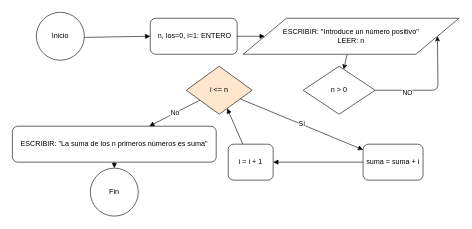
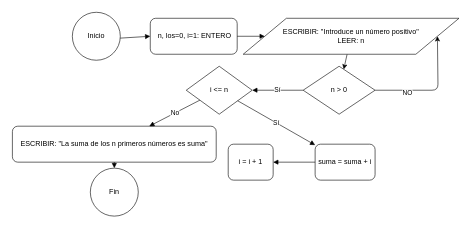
  <mxCell id="0" />
  <mxCell id="1" parent="0" />
- <mxCell id="2" value="Inicio" style="ellipse;whiteSpace=wrap;html=1;aspect=fixed;" parent="1" vertex="1"><mxGeometry x="60" y="20" width="80" height="80" as="geometry" /></mxCell>
+ <mxCell id="2" value="Inicio" style="ellipse;whiteSpace=wrap;html=1;aspect=fixed;" parent="1" vertex="1"><mxGeometry x="120" y="20" width="80" height="80" as="geometry" /></mxCell>
  <mxCell id="3" value="&amp;nbsp;n, los=0, i=1: ENTERO" style="rounded=1;whiteSpace=wrap;html=1;" parent="1" vertex="1"><mxGeometry x="250" y="30" width="145" height="60" as="geometry" /></mxCell>
  <mxCell id="4" value="" style="edgeStyle=none;html=1;" edge="1" parent="1" source="5" target="8"><mxGeometry relative="1" as="geometry" /></mxCell>
  <mxCell id="5" value="ESCRIBIR: &quot;Introduce un número positivo&quot;&lt;br&gt;LEER: n" style="shape=parallelogram;perimeter=parallelogramPerimeter;whiteSpace=wrap;html=1;" parent="1" vertex="1"><mxGeometry x="405" y="30" width="360" height="60" as="geometry" /></mxCell>
  <mxCell id="6" style="edgeStyle=none;html=1;entryX=1;entryY=0.5;entryDx=0;entryDy=0;" edge="1" parent="1" source="8" target="5"><mxGeometry relative="1" as="geometry"><Array as="points"><mxPoint x="730" y="150" /></Array></mxGeometry></mxCell>
  <mxCell id="7" value="NO" style="edgeLabel;html=1;align=center;verticalAlign=middle;resizable=0;points=[];" vertex="1" connectable="0" parent="6"><mxGeometry x="-0.152" y="-4" relative="1" as="geometry"><mxPoint x="-30" as="offset" /></mxGeometry></mxCell>
  <mxCell id="8" value="n &amp;gt; 0" style="rhombus;whiteSpace=wrap;html=1;" parent="1" vertex="1"><mxGeometry x="505" y="110" width="120" height="80" as="geometry" /></mxCell>
- <mxCell id="9" value="i &amp;lt;= n" style="rhombus;whiteSpace=wrap;html=1;fillColor=#ffe6cc;" parent="1" vertex="1"><mxGeometry x="310" y="110" width="110" height="80" as="geometry" /></mxCell>
- <mxCell id="10" value="suma = suma + i" style="rounded=1;whiteSpace=wrap;html=1;" parent="1" vertex="1"><mxGeometry x="605" y="240" width="100" height="60" as="geometry" /></mxCell>
+ <mxCell id="9" value="i &amp;lt;= n" style="rhombus;whiteSpace=wrap;html=1;" parent="1" vertex="1"><mxGeometry x="310" y="110" width="110" height="80" as="geometry" /></mxCell>
+ <mxCell id="10" value="suma = suma + i" style="rounded=1;whiteSpace=wrap;html=1;" parent="1" vertex="1"><mxGeometry x="525" y="240" width="100" height="60" as="geometry" /></mxCell>
  <mxCell id="11" value="i = i + 1" style="rounded=1;whiteSpace=wrap;html=1;" parent="1" vertex="1"><mxGeometry x="380" y="240" width="75" height="60" as="geometry" /></mxCell>
  <mxCell id="12" value="ESCRIBIR: &quot;La suma de los n primeros números es suma&quot;" style="rounded=1;whiteSpace=wrap;html=1;" parent="1" vertex="1"><mxGeometry x="20" y="210" width="340" height="60" as="geometry" /></mxCell>
  <mxCell id="13" value="Fin" style="ellipse;whiteSpace=wrap;html=1;aspect=fixed;" parent="1" vertex="1"><mxGeometry x="150" y="280" width="80" height="80" as="geometry" /></mxCell>
  <mxCell id="14" value="" style="endArrow=block;rounded=1;html=1;" parent="1" source="2" target="3" edge="1"><mxGeometry relative="1" as="geometry" /></mxCell>
  <mxCell id="15" value="" style="endArrow=block;rounded=1;html=1;" parent="1" source="3" target="5" edge="1"><mxGeometry relative="1" as="geometry" /></mxCell>
+ <mxCell id="16" value="Sí" style="endArrow=block;rounded=1;html=1;exitX=0;exitY=0.5;exitDx=0;exitDy=0;" parent="1" source="8" target="9" edge="1"><mxGeometry relative="1" as="geometry" /></mxCell>
  <mxCell id="17" value="Sí" style="endArrow=block;rounded=1;html=1;" parent="1" source="9" target="10" edge="1"><mxGeometry relative="1" as="geometry" /></mxCell>
  <mxCell id="18" value="No" style="endArrow=block;rounded=1;html=1;" parent="1" source="9" target="12" edge="1"><mxGeometry relative="1" as="geometry" /></mxCell>
  <mxCell id="19" value="" style="endArrow=block;rounded=1;html=1;" parent="1" source="10" target="11" edge="1"><mxGeometry relative="1" as="geometry" /></mxCell>
- <mxCell id="20" value="" style="endArrow=block;rounded=1;html=1;" parent="1" source="11" target="9" edge="1"><mxGeometry relative="1" as="geometry" /></mxCell>
  <mxCell id="21" value="" style="endArrow=block;rounded=1;html=1;" parent="1" source="12" target="13" edge="1"><mxGeometry relative="1" as="geometry" /></mxCell>
